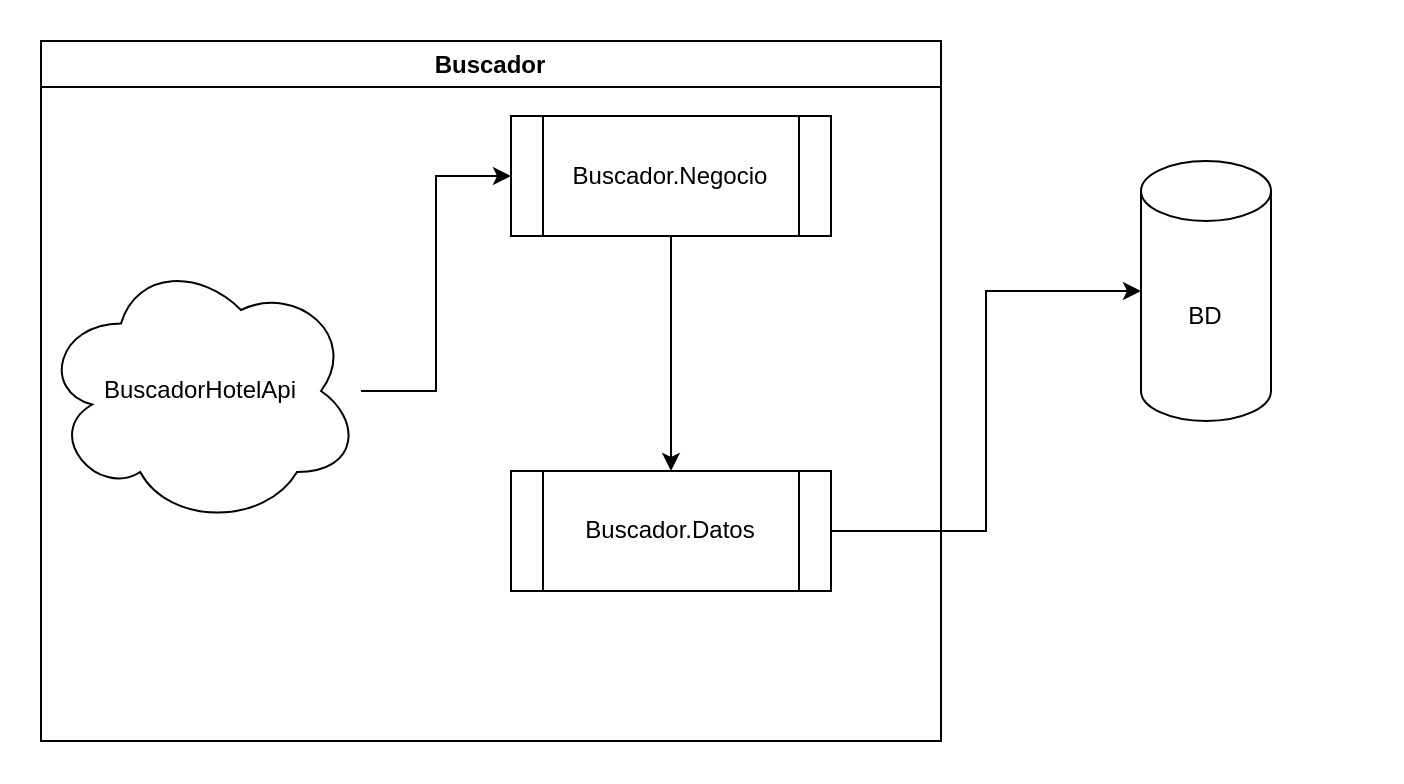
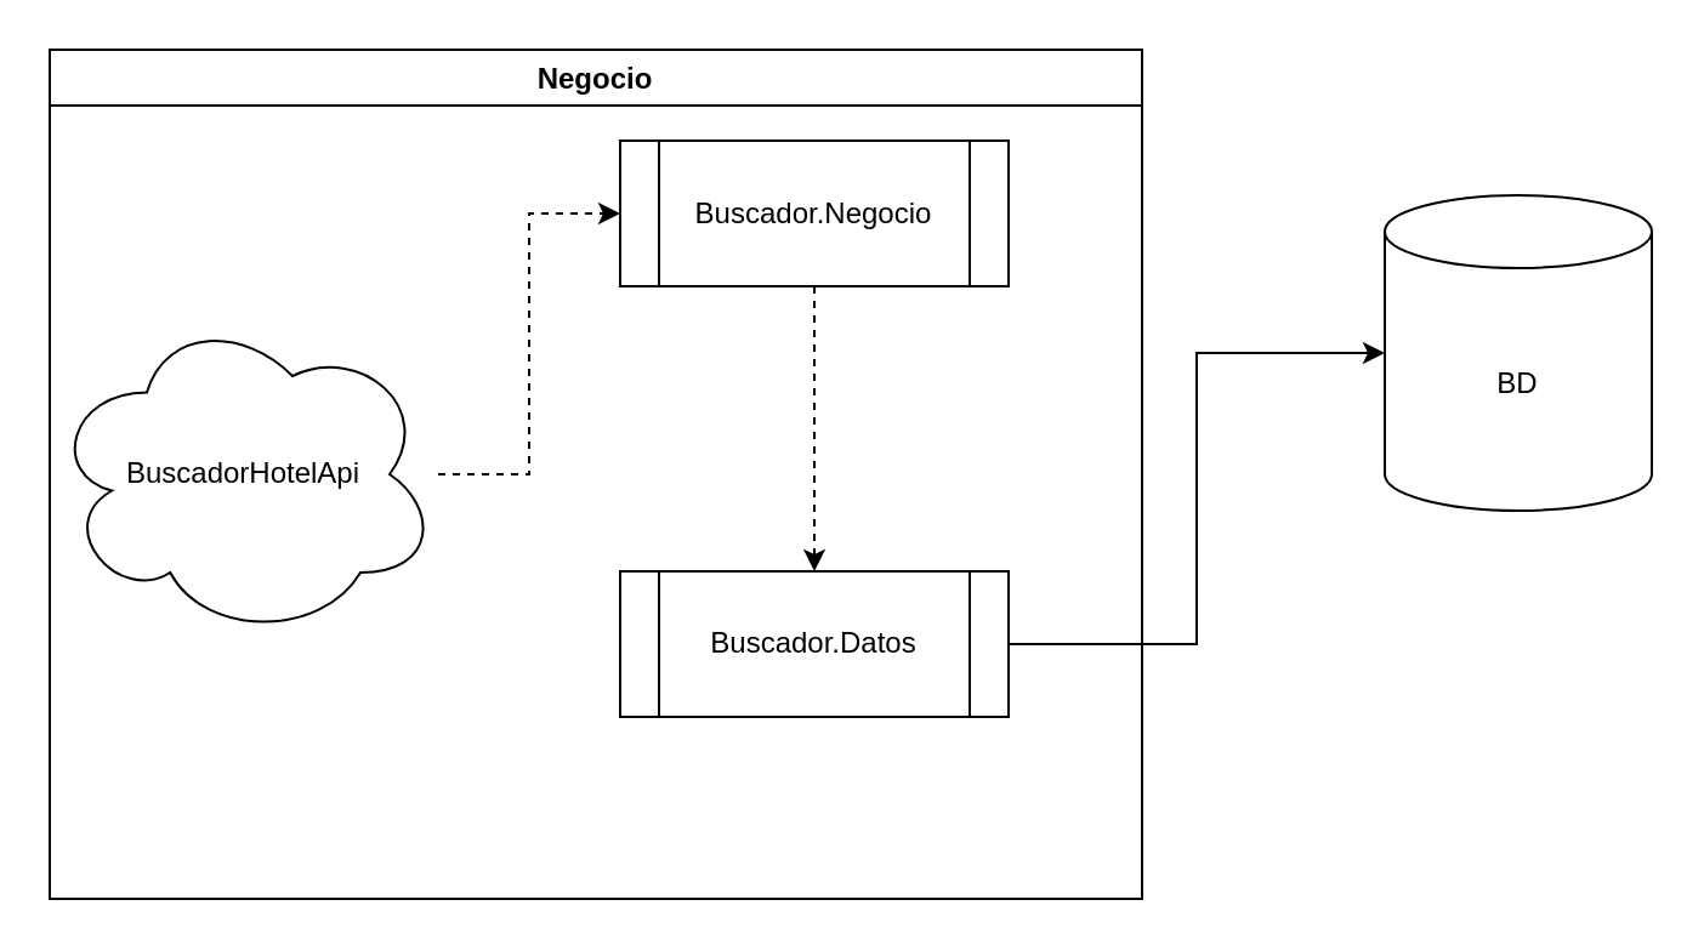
  <mxCell id="0" />
  <mxCell id="1" parent="0" />
- <mxCell id="2" value="BD" style="shape=cylinder3;whiteSpace=wrap;html=1;boundedLbl=1;backgroundOutline=1;size=15;" vertex="1" parent="1"><mxGeometry x="570" y="80" width="65" height="130" as="geometry" /></mxCell>
- <mxCell id="3" value="Buscador" style="swimlane;" vertex="1" parent="1"><mxGeometry x="20" y="20" width="450" height="350" as="geometry" /></mxCell>
- <mxCell id="4" style="edgeStyle=orthogonalEdgeStyle;rounded=0;orthogonalLoop=1;jettySize=auto;html=1;entryX=0;entryY=0.5;entryDx=0;entryDy=0;" edge="1" parent="3" source="5" target="7"><mxGeometry relative="1" as="geometry" /></mxCell>
+ <mxCell id="2" value="BD" style="shape=cylinder3;whiteSpace=wrap;html=1;boundedLbl=1;backgroundOutline=1;size=15;" vertex="1" parent="1"><mxGeometry x="570" y="80" width="110" height="130" as="geometry" /></mxCell>
+ <mxCell id="3" value="Negocio" style="swimlane;" vertex="1" parent="1"><mxGeometry x="20" y="20" width="450" height="350" as="geometry" /></mxCell>
+ <mxCell id="4" style="edgeStyle=orthogonalEdgeStyle;rounded=0;orthogonalLoop=1;jettySize=auto;html=1;entryX=0;entryY=0.5;entryDx=0;entryDy=0;dashed=1;" edge="1" parent="3" source="5" target="7"><mxGeometry relative="1" as="geometry" /></mxCell>
  <mxCell id="5" value="BuscadorHotelApi" style="ellipse;shape=cloud;whiteSpace=wrap;html=1;" vertex="1" parent="3"><mxGeometry y="107.5" width="160" height="135" as="geometry" /></mxCell>
- <mxCell id="6" style="edgeStyle=orthogonalEdgeStyle;rounded=0;orthogonalLoop=1;jettySize=auto;html=1;entryX=0.5;entryY=0;entryDx=0;entryDy=0;" edge="1" parent="3" source="7" target="8"><mxGeometry relative="1" as="geometry" /></mxCell>
+ <mxCell id="6" style="edgeStyle=orthogonalEdgeStyle;rounded=0;orthogonalLoop=1;jettySize=auto;html=1;entryX=0.5;entryY=0;entryDx=0;entryDy=0;dashed=1;" edge="1" parent="3" source="7" target="8"><mxGeometry relative="1" as="geometry" /></mxCell>
  <mxCell id="7" value="Buscador.Negocio" style="shape=process;whiteSpace=wrap;html=1;backgroundOutline=1;" vertex="1" parent="3"><mxGeometry x="235" y="37.5" width="160" height="60" as="geometry" /></mxCell>
  <mxCell id="8" value="Buscador.Datos" style="shape=process;whiteSpace=wrap;html=1;backgroundOutline=1;" vertex="1" parent="3"><mxGeometry x="235" y="215" width="160" height="60" as="geometry" /></mxCell>
  <mxCell id="9" style="edgeStyle=orthogonalEdgeStyle;rounded=0;orthogonalLoop=1;jettySize=auto;html=1;entryX=0;entryY=0.5;entryDx=0;entryDy=0;entryPerimeter=0;" edge="1" parent="1" source="8" target="2"><mxGeometry relative="1" as="geometry" /></mxCell>
